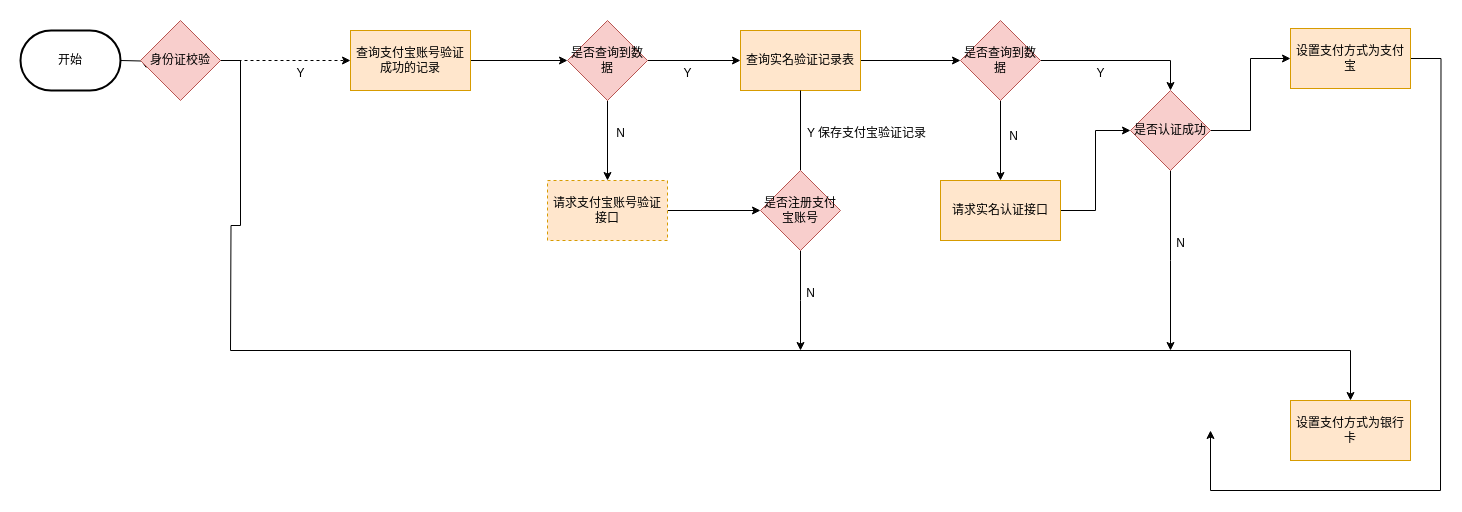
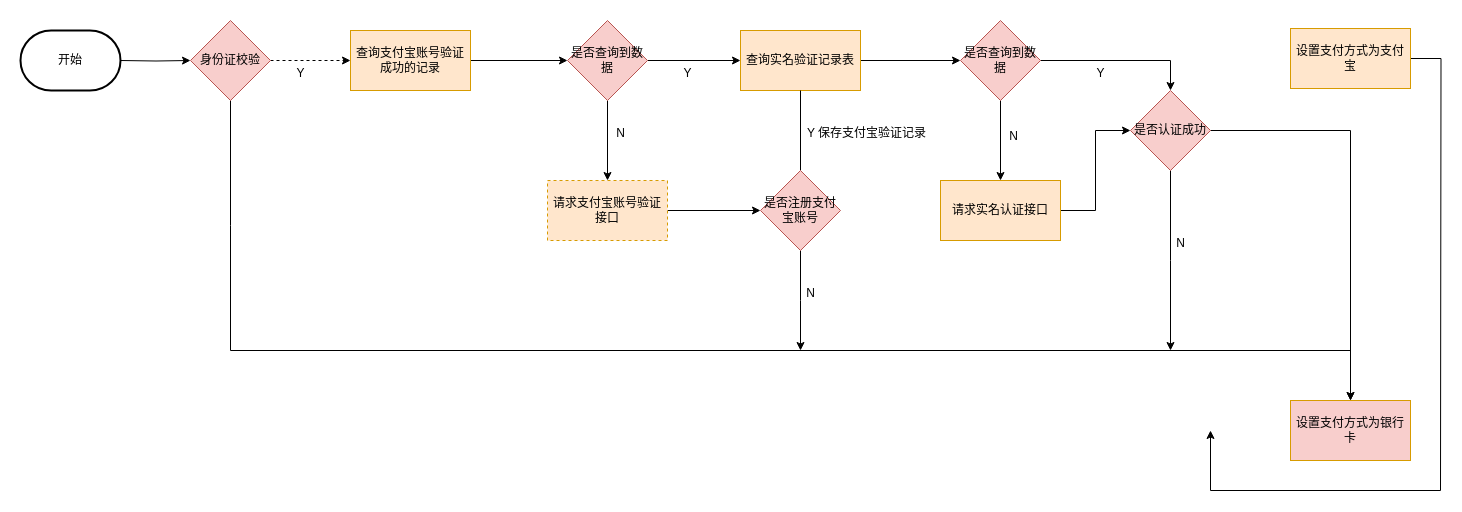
  <mxCell id="0" />
  <mxCell id="1" parent="0" />
  <mxCell id="2" value="" style="edgeStyle=orthogonalEdgeStyle;rounded=0;orthogonalLoop=1;jettySize=auto;html=1;" edge="1" parent="1" target="5"><mxGeometry relative="1" as="geometry"><mxPoint x="120" y="60" as="sourcePoint" /></mxGeometry></mxCell>
  <mxCell id="3" value="" style="edgeStyle=orthogonalEdgeStyle;rounded=0;orthogonalLoop=1;jettySize=auto;html=1;dashed=1;" edge="1" parent="1" source="5" target="7"><mxGeometry relative="1" as="geometry" /></mxCell>
  <mxCell id="4" style="edgeStyle=orthogonalEdgeStyle;rounded=0;orthogonalLoop=1;jettySize=auto;html=1;endArrow=none;endFill=0;" edge="1" parent="1" source="5"><mxGeometry relative="1" as="geometry"><mxPoint x="230" y="350" as="targetPoint" /></mxGeometry></mxCell>
- <mxCell id="5" value="身份证校验" style="rhombus;whiteSpace=wrap;html=1;fillColor=#f8cecc;strokeColor=#b85450;" vertex="1" parent="1"><mxGeometry x="140" y="20" width="80" height="80" as="geometry" /></mxCell>
+ <mxCell id="5" value="身份证校验" style="rhombus;whiteSpace=wrap;html=1;fillColor=#f8cecc;strokeColor=#b85450;" vertex="1" parent="1"><mxGeometry x="190" y="20" width="80" height="80" as="geometry" /></mxCell>
  <mxCell id="6" value="" style="edgeStyle=orthogonalEdgeStyle;rounded=0;orthogonalLoop=1;jettySize=auto;html=1;" edge="1" parent="1" source="7" target="10"><mxGeometry relative="1" as="geometry" /></mxCell>
  <mxCell id="7" value="查询支付宝账号验证成功的记录" style="rounded=0;whiteSpace=wrap;html=1;fillColor=#ffe6cc;strokeColor=#d79b00;" vertex="1" parent="1"><mxGeometry x="350" y="30" width="120" height="60" as="geometry" /></mxCell>
  <mxCell id="8" value="" style="edgeStyle=orthogonalEdgeStyle;rounded=0;orthogonalLoop=1;jettySize=auto;html=1;" edge="1" parent="1" source="10" target="14"><mxGeometry relative="1" as="geometry" /></mxCell>
  <mxCell id="9" value="" style="edgeStyle=orthogonalEdgeStyle;rounded=0;orthogonalLoop=1;jettySize=auto;html=1;" edge="1" parent="1" source="10" target="12"><mxGeometry relative="1" as="geometry" /></mxCell>
  <mxCell id="10" value="是否查询到数据" style="rhombus;whiteSpace=wrap;html=1;fillColor=#f8cecc;strokeColor=#b85450;" vertex="1" parent="1"><mxGeometry x="567" y="20" width="80" height="80" as="geometry" /></mxCell>
  <mxCell id="11" value="" style="edgeStyle=orthogonalEdgeStyle;rounded=0;orthogonalLoop=1;jettySize=auto;html=1;" edge="1" parent="1" source="12" target="17"><mxGeometry relative="1" as="geometry" /></mxCell>
  <mxCell id="12" value="查询实名验证记录表" style="rounded=0;whiteSpace=wrap;html=1;fillColor=#ffe6cc;strokeColor=#d79b00;" vertex="1" parent="1"><mxGeometry x="740" y="30" width="120" height="60" as="geometry" /></mxCell>
  <mxCell id="13" value="" style="edgeStyle=orthogonalEdgeStyle;rounded=0;orthogonalLoop=1;jettySize=auto;html=1;" edge="1" parent="1" source="14" target="32"><mxGeometry relative="1" as="geometry" /></mxCell>
  <mxCell id="14" value="请求支付宝账号验证接口" style="rounded=0;whiteSpace=wrap;html=1;fillColor=#ffe6cc;strokeColor=#d79b00;dashed=1;" vertex="1" parent="1"><mxGeometry x="547" y="180" width="120" height="60" as="geometry" /></mxCell>
  <mxCell id="15" value="" style="edgeStyle=orthogonalEdgeStyle;rounded=0;orthogonalLoop=1;jettySize=auto;html=1;" edge="1" parent="1" source="17" target="29"><mxGeometry relative="1" as="geometry" /></mxCell>
  <mxCell id="16" style="edgeStyle=orthogonalEdgeStyle;rounded=0;orthogonalLoop=1;jettySize=auto;html=1;entryX=0.5;entryY=0;entryDx=0;entryDy=0;" edge="1" parent="1" source="17" target="27"><mxGeometry relative="1" as="geometry" /></mxCell>
  <mxCell id="17" value="是否查询到数据" style="rhombus;whiteSpace=wrap;html=1;fillColor=#f8cecc;strokeColor=#b85450;" vertex="1" parent="1"><mxGeometry x="960" y="20" width="80" height="80" as="geometry" /></mxCell>
  <mxCell id="18" style="edgeStyle=orthogonalEdgeStyle;rounded=0;orthogonalLoop=1;jettySize=auto;html=1;endArrow=none;endFill=0;" edge="1" parent="1" source="19"><mxGeometry relative="1" as="geometry"><mxPoint x="1440" y="490" as="targetPoint" /></mxGeometry></mxCell>
  <mxCell id="19" value="设置支付方式为支付宝" style="rounded=0;whiteSpace=wrap;html=1;fillColor=#ffe6cc;strokeColor=#d79b00;" vertex="1" parent="1"><mxGeometry x="1290" y="28" width="120" height="60" as="geometry" /></mxCell>
- <mxCell id="20" value="设置支付方式为银行卡" style="rounded=0;whiteSpace=wrap;html=1;fillColor=#ffe6cc;strokeColor=#d79b00;" vertex="1" parent="1"><mxGeometry x="1290" y="400" width="120" height="60" as="geometry" /></mxCell>
+ <mxCell id="20" value="设置支付方式为银行卡" style="rounded=0;whiteSpace=wrap;html=1;fillColor=#f8cecc;strokeColor=#d79b00;" vertex="1" parent="1"><mxGeometry x="1290" y="400" width="120" height="60" as="geometry" /></mxCell>
  <mxCell id="21" value="开始" style="strokeWidth=2;html=1;shape=mxgraph.flowchart.terminator;whiteSpace=wrap;" vertex="1" parent="1"><mxGeometry x="20" y="30" width="100" height="60" as="geometry" /></mxCell>
  <mxCell id="22" value="N" style="text;html=1;align=center;verticalAlign=middle;resizable=0;points=[];autosize=1;strokeColor=none;fillColor=none;" vertex="1" parent="1"><mxGeometry x="605" y="118" width="30" height="30" as="geometry" /></mxCell>
  <mxCell id="23" value="Y" style="text;html=1;align=center;verticalAlign=middle;resizable=0;points=[];autosize=1;strokeColor=none;fillColor=none;" vertex="1" parent="1"><mxGeometry x="672" y="58" width="30" height="30" as="geometry" /></mxCell>
  <mxCell id="24" value="Y" style="text;html=1;align=center;verticalAlign=middle;resizable=0;points=[];autosize=1;strokeColor=none;fillColor=none;" vertex="1" parent="1"><mxGeometry x="285" y="58" width="30" height="30" as="geometry" /></mxCell>
- <mxCell id="25" style="edgeStyle=orthogonalEdgeStyle;rounded=0;orthogonalLoop=1;jettySize=auto;html=1;entryX=0;entryY=0.5;entryDx=0;entryDy=0;" edge="1" parent="1" source="27" target="19"><mxGeometry relative="1" as="geometry" /></mxCell>
+ <mxCell id="25" style="edgeStyle=orthogonalEdgeStyle;rounded=0;orthogonalLoop=1;jettySize=auto;html=1;" edge="1" parent="1" source="27" target="20"><mxGeometry relative="1" as="geometry" /></mxCell>
  <mxCell id="26" style="edgeStyle=orthogonalEdgeStyle;rounded=0;orthogonalLoop=1;jettySize=auto;html=1;" edge="1" parent="1" source="27"><mxGeometry relative="1" as="geometry"><mxPoint x="1170" y="350" as="targetPoint" /></mxGeometry></mxCell>
  <mxCell id="27" value="是否认证成功" style="rhombus;whiteSpace=wrap;html=1;fillColor=#f8cecc;strokeColor=#b85450;" vertex="1" parent="1"><mxGeometry x="1130" y="90" width="80" height="80" as="geometry" /></mxCell>
  <mxCell id="28" style="edgeStyle=orthogonalEdgeStyle;rounded=0;orthogonalLoop=1;jettySize=auto;html=1;entryX=0;entryY=0.5;entryDx=0;entryDy=0;" edge="1" parent="1" source="29" target="27"><mxGeometry relative="1" as="geometry" /></mxCell>
  <mxCell id="29" value="请求实名认证接口" style="rounded=0;whiteSpace=wrap;html=1;fillColor=#ffe6cc;strokeColor=#d79b00;" vertex="1" parent="1"><mxGeometry x="940" y="180" width="120" height="60" as="geometry" /></mxCell>
  <mxCell id="30" value="" style="edgeStyle=orthogonalEdgeStyle;rounded=0;orthogonalLoop=1;jettySize=auto;html=1;endArrow=none;" edge="1" parent="1" source="32" target="12"><mxGeometry relative="1" as="geometry" /></mxCell>
  <mxCell id="31" style="edgeStyle=orthogonalEdgeStyle;rounded=0;orthogonalLoop=1;jettySize=auto;html=1;" edge="1" parent="1" source="32"><mxGeometry relative="1" as="geometry"><mxPoint x="800" y="350" as="targetPoint" /></mxGeometry></mxCell>
  <mxCell id="32" value="是否注册支付宝账号" style="rhombus;whiteSpace=wrap;html=1;fillColor=#f8cecc;strokeColor=#b85450;" vertex="1" parent="1"><mxGeometry x="760" y="170" width="80" height="80" as="geometry" /></mxCell>
  <mxCell id="33" value="Y 保存支付宝验证记录" style="text;html=1;align=center;verticalAlign=middle;resizable=0;points=[];autosize=1;strokeColor=none;fillColor=none;" vertex="1" parent="1"><mxGeometry x="796" y="118" width="140" height="30" as="geometry" /></mxCell>
  <mxCell id="34" value="N" style="text;html=1;align=center;verticalAlign=middle;resizable=0;points=[];autosize=1;strokeColor=none;fillColor=none;" vertex="1" parent="1"><mxGeometry x="998" y="121" width="30" height="30" as="geometry" /></mxCell>
  <mxCell id="35" value="Y" style="text;html=1;align=center;verticalAlign=middle;resizable=0;points=[];autosize=1;strokeColor=none;fillColor=none;" vertex="1" parent="1"><mxGeometry x="1085" y="58" width="30" height="30" as="geometry" /></mxCell>
  <mxCell id="36" value="" style="endArrow=none;html=1;rounded=0;endFill=0;" edge="1" parent="1"><mxGeometry width="50" height="50" relative="1" as="geometry"><mxPoint x="1440" y="490" as="sourcePoint" /><mxPoint x="1210" y="490" as="targetPoint" /></mxGeometry></mxCell>
  <mxCell id="37" value="" style="endArrow=classic;html=1;rounded=0;" edge="1" parent="1"><mxGeometry width="50" height="50" relative="1" as="geometry"><mxPoint x="1210" y="490" as="sourcePoint" /><mxPoint x="1210" y="430" as="targetPoint" /></mxGeometry></mxCell>
  <mxCell id="38" value="" style="endArrow=none;html=1;rounded=0;endFill=0;" edge="1" parent="1"><mxGeometry width="50" height="50" relative="1" as="geometry"><mxPoint x="230" y="350" as="sourcePoint" /><mxPoint x="1350" y="350" as="targetPoint" /></mxGeometry></mxCell>
  <mxCell id="39" value="" style="endArrow=none;startArrow=classic;html=1;rounded=0;endFill=0;exitX=0.5;exitY=0;exitDx=0;exitDy=0;" edge="1" parent="1" source="20"><mxGeometry width="50" height="50" relative="1" as="geometry"><mxPoint x="710" y="340" as="sourcePoint" /><mxPoint x="1350" y="350" as="targetPoint" /></mxGeometry></mxCell>
  <mxCell id="40" value="N" style="text;html=1;align=center;verticalAlign=middle;resizable=0;points=[];autosize=1;strokeColor=none;fillColor=none;" vertex="1" parent="1"><mxGeometry x="795" y="278" width="30" height="30" as="geometry" /></mxCell>
  <mxCell id="41" value="N" style="text;html=1;align=center;verticalAlign=middle;resizable=0;points=[];autosize=1;strokeColor=none;fillColor=none;" vertex="1" parent="1"><mxGeometry x="1165" y="228" width="30" height="30" as="geometry" /></mxCell>
